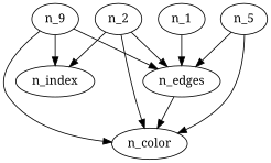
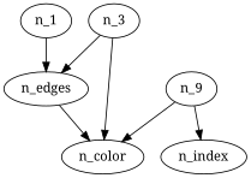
  digraph {
    fontname="Noto Serif"
    node [fontname="Noto Serif"]
    edge [fontname="Noto Serif"]
    n1 [label=n_9]
    n_color
    n_index
    n_edges
    n_1
-   n_2
-   n_3 [label=n_5]
+   n_3
    n1 -> n_color
    n1 -> n_index
-   n1 -> n_edges
    n_edges -> n_color
    n_1 -> n_edges
-   n_2 -> n_color
-   n_2 -> n_index
-   n_2 -> n_edges
    n_3 -> n_color
    n_3 -> n_edges
  }
